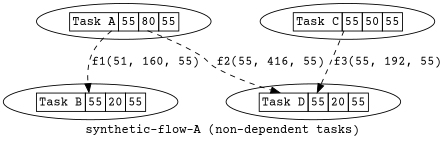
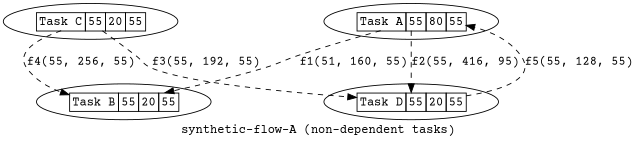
  digraph {
    fontname="Courier Prime"
    label="synthetic-flow-A (non-dependent tasks)"
    node [fontname="Courier Prime"]
    edge [fontname="Courier Prime" headport=B style=dashed tailport=A]
    n1 [label=< 	<table port="A" border="0" cellborder="1" cellspacing="0"> 		<tr><td>Task A</td><td>55</td><td>80</td><td>55</td></tr>     </table> 	>]
    n2 [label=< 	<table port="B" border="0" cellborder="1" cellspacing="0"> 		<tr><td>Task B</td><td>55</td><td>20</td><td>55</td></tr>     </table> 	>]
    n3 [label=< 	<table port="D" border="0" cellborder="1" cellspacing="0"> 		<tr><td>Task D</td><td>55</td><td>20</td><td>55</td></tr>     </table> 	>]
-   n4 [label=< 	<table port="C" border="0" cellborder="1" cellspacing="0"> 		<tr><td>Task C</td><td>55</td><td>50</td><td>55</td></tr>     </table> 	>]
+   n4 [label=< 	<table port="C" border="0" cellborder="1" cellspacing="0"> 		<tr><td>Task C</td><td>55</td><td>20</td><td>55</td></tr>     </table> 	>]
    n1 -> n2 [label="f1(51, 160, 55)"]
-   n1 -> n3 [headport=D label="f2(55, 416, 55)"]
+   n1 -> n3 [headport=D label="f2(55, 416, 95)"]
+   n3 -> n1 [headport=A label="f5(55, 128, 55)" tailport=D]
+   n4 -> n2 [label="f4(55, 256, 55)" tailport=C]
    n4 -> n3 [headport=D label="f3(55, 192, 55)" tailport=C]
  }
